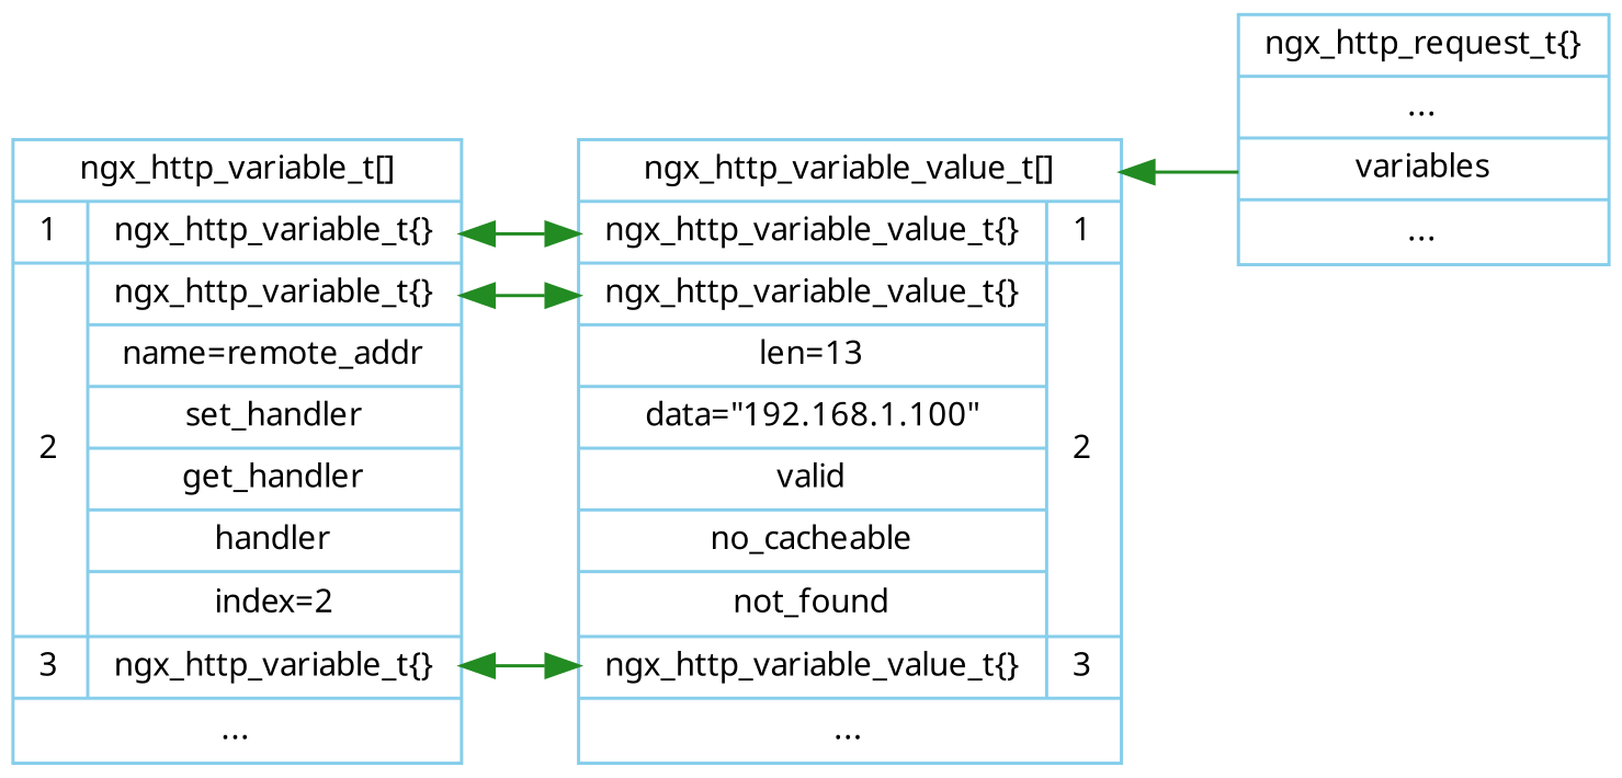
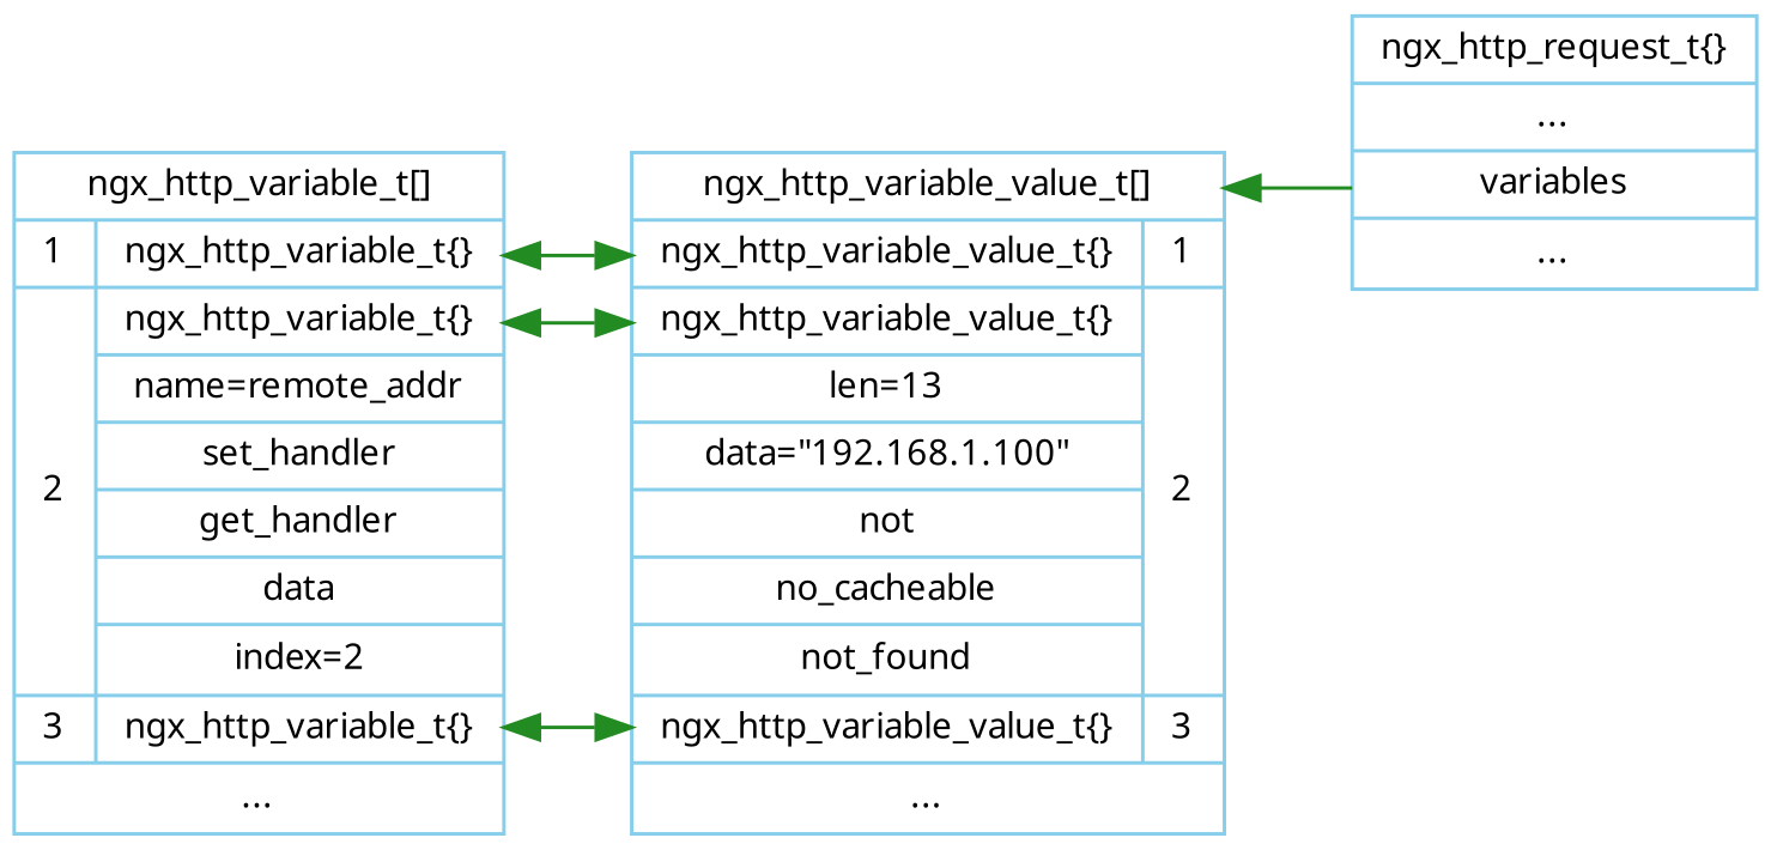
  digraph {
    rankdir=LR
    node [color=skyblue fontname=Verdana fontsize=10 shape=record]
    edge [color=forestgreen dir=both fontname=Verdana fontsize=10]
-   n1 [label="<head>ngx_http_variable_t\[\]|{1|{<head1>ngx_http_variable_t\{\}}}|{<n2>2|{<head2>ngx_http_variable_t\{\}|name=remote_addr|set_handler|get_handler|handler|index=2}}|{3|{<head3>ngx_http_variable_t\{\}}}|..."]
-   n2 [label="<head>ngx_http_variable_value_t\[\]|{{<head1>ngx_http_variable_value_t\{\}}|<n1>1}|{{<head2>ngx_http_variable_value_t\{\}|len=13|data=\"192.168.1.100\"|valid|no_cacheable|not_found}|<n2>2}|{{<head3>ngx_http_variable_value_t\{\}}|<n3>3}|..."]
+   n1 [label="<head>ngx_http_variable_t\[\]|{1|{<head1>ngx_http_variable_t\{\}}}|{<n2>2|{<head2>ngx_http_variable_t\{\}|name=remote_addr|set_handler|get_handler|data|index=2}}|{3|{<head3>ngx_http_variable_t\{\}}}|..."]
+   n2 [label="<head>ngx_http_variable_value_t\[\]|{{<head1>ngx_http_variable_value_t\{\}}|<n1>1}|{{<head2>ngx_http_variable_value_t\{\}|len=13|data=\"192.168.1.100\"|not|no_cacheable|not_found}|<n2>2}|{{<head3>ngx_http_variable_value_t\{\}}|<n3>3}|..."]
    n3 [label="<head>ngx_http_request_t\{\}|...|<variables>variables|..."]
    n1 -> n2 [headport=head1 tailport=head1]
    n1 -> n2 [headport=head2 tailport=head2]
    n1 -> n2 [headport=head3 tailport=head3]
    n2 -> n3 [dir=back headport=variables tailport=head]
  }
